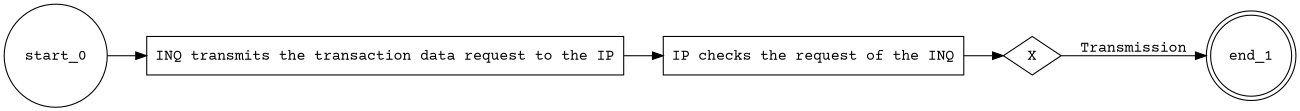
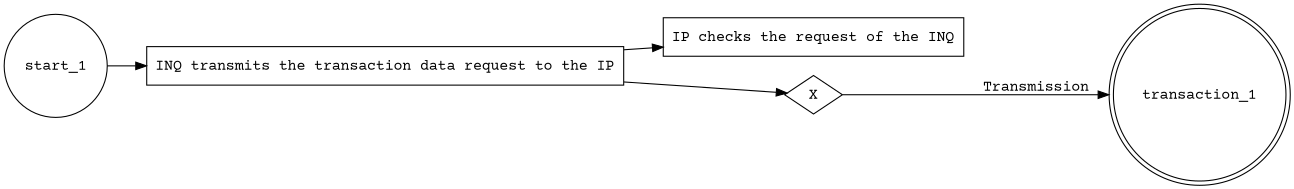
  digraph {
    fontname="Courier Prime"
    rankdir=LR
    node [fontname="Courier Prime" shape=rectangle]
    edge [fontname="Courier Prime"]
-   start_1 [shape=circle label=start_0]
+   start_1 [shape=circle]
    n2 [label="INQ transmits the transaction data request to the IP"]
    n3 [label="IP checks the request of the INQ"]
    n4 [label=X shape=diamond]
-   end_1 [shape=doublecircle]
+   end_1 [shape=doublecircle label=transaction_1]
    start_1 -> n2
    n2 -> n3
-   n3 -> n4
+   n2 -> n4
    n4 -> end_1 [label=Transmission]
  }
